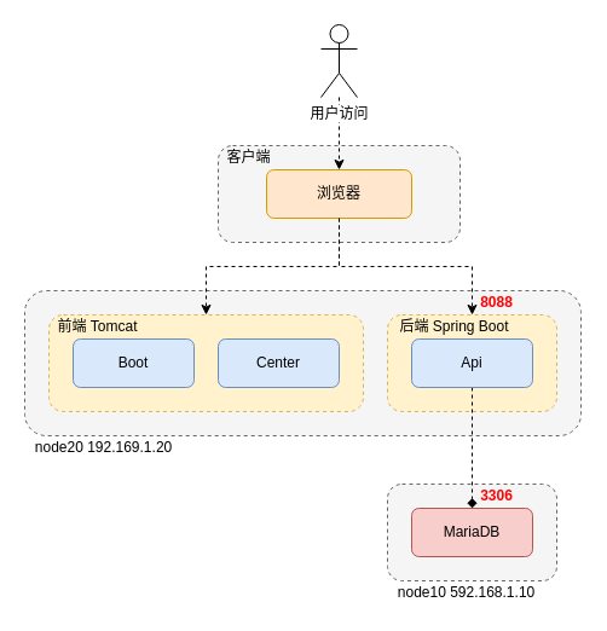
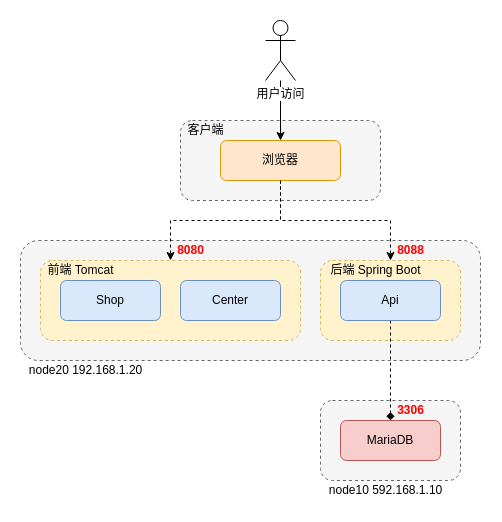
  <mxCell id="0" />
  <mxCell id="1" parent="0" />
  <mxCell id="2" value="" style="rounded=1;whiteSpace=wrap;html=1;labelPosition=left;verticalLabelPosition=middle;align=right;verticalAlign=middle;fillColor=#f5f5f5;strokeColor=#666666;fontColor=#333333;dashed=1;" parent="1" vertex="1"><mxGeometry x="180" y="120" width="200" height="80" as="geometry" /></mxCell>
- <mxCell id="3" style="edgeStyle=orthogonalEdgeStyle;rounded=0;orthogonalLoop=1;jettySize=auto;html=1;entryX=0.5;entryY=0;entryDx=0;entryDy=0;dashed=1;" parent="1" source="4" target="9" edge="1"><mxGeometry relative="1" as="geometry" /></mxCell>
+ <mxCell id="3" style="edgeStyle=orthogonalEdgeStyle;rounded=0;orthogonalLoop=1;jettySize=auto;html=1;entryX=0.5;entryY=0;entryDx=0;entryDy=0;dashed=0;" parent="1" source="4" target="9" edge="1"><mxGeometry relative="1" as="geometry" /></mxCell>
  <mxCell id="4" value="用户访问" style="shape=umlActor;verticalLabelPosition=bottom;labelBackgroundColor=#ffffff;verticalAlign=top;html=1;outlineConnect=0;" parent="1" vertex="1"><mxGeometry x="265" y="20" width="30" height="60" as="geometry" /></mxCell>
  <mxCell id="5" value="" style="rounded=1;whiteSpace=wrap;html=1;fillColor=#f5f5f5;strokeColor=#666666;labelPosition=left;verticalLabelPosition=middle;align=right;verticalAlign=middle;fontColor=#333333;dashed=1;" parent="1" vertex="1"><mxGeometry x="20" y="240" width="460" height="120" as="geometry" /></mxCell>
  <mxCell id="6" value="客户端" style="text;html=1;align=center;verticalAlign=middle;resizable=0;points=[];;autosize=1;" parent="1" vertex="1"><mxGeometry x="180" y="120" width="50" height="20" as="geometry" /></mxCell>
- <mxCell id="7" value="node20 192.169.1.20" style="text;html=1;align=center;verticalAlign=middle;resizable=0;points=[];;autosize=1;" parent="1" vertex="1"><mxGeometry x="20" y="360" width="130" height="20" as="geometry" /></mxCell>
+ <mxCell id="7" value="node20 192.168.1.20" style="text;html=1;align=center;verticalAlign=middle;resizable=0;points=[];;autosize=1;" parent="1" vertex="1"><mxGeometry x="20" y="360" width="130" height="20" as="geometry" /></mxCell>
  <mxCell id="8" style="edgeStyle=orthogonalEdgeStyle;rounded=0;orthogonalLoop=1;jettySize=auto;html=1;dashed=1;" edge="1" parent="1" source="9" target="20"><mxGeometry relative="1" as="geometry" /></mxCell>
  <mxCell id="9" value="浏览器" style="rounded=1;whiteSpace=wrap;html=1;fillColor=#ffe6cc;strokeColor=#d79b00;" parent="1" vertex="1"><mxGeometry x="220" y="140" width="120" height="40" as="geometry" /></mxCell>
  <mxCell id="10" style="rounded=0;orthogonalLoop=1;jettySize=auto;html=1;dashed=1;edgeStyle=orthogonalEdgeStyle;" parent="1" source="9" target="16" edge="1"><mxGeometry relative="1" as="geometry"><mxPoint x="224" y="263" as="targetPoint" /></mxGeometry></mxCell>
+ <mxCell id="11" value="8080" style="text;html=1;align=center;verticalAlign=middle;resizable=0;points=[];;autosize=1;fontColor=#FF0000;fontStyle=1" parent="1" vertex="1"><mxGeometry x="170" y="240" width="40" height="20" as="geometry" /></mxCell>
  <mxCell id="12" value="8088" style="text;html=1;align=center;verticalAlign=middle;resizable=0;points=[];;autosize=1;fontColor=#FF0000;fontStyle=1" parent="1" vertex="1"><mxGeometry x="390" y="240" width="40" height="20" as="geometry" /></mxCell>
  <mxCell id="13" value="" style="rounded=1;whiteSpace=wrap;html=1;fillColor=#f5f5f5;strokeColor=#666666;labelPosition=left;verticalLabelPosition=middle;align=right;verticalAlign=middle;fontColor=#333333;dashed=1;" parent="1" vertex="1"><mxGeometry x="320" y="400" width="140" height="80" as="geometry" /></mxCell>
  <mxCell id="14" value="MariaDB" style="rounded=1;whiteSpace=wrap;html=1;fillColor=#f8cecc;strokeColor=#b85450;" parent="1" vertex="1"><mxGeometry x="340" y="420" width="100" height="40" as="geometry" /></mxCell>
  <mxCell id="15" value="3306" style="text;html=1;align=center;verticalAlign=middle;resizable=0;points=[];;autosize=1;fontColor=#FF0000;fontStyle=1" parent="1" vertex="1"><mxGeometry x="390" y="400" width="40" height="20" as="geometry" /></mxCell>
  <mxCell id="16" value="" style="rounded=1;whiteSpace=wrap;html=1;fillColor=#fff2cc;strokeColor=#d6b656;dashed=1;" parent="1" vertex="1"><mxGeometry x="40" y="260" width="260" height="80" as="geometry" /></mxCell>
- <mxCell id="17" value="Boot" style="rounded=1;whiteSpace=wrap;html=1;fillColor=#dae8fc;strokeColor=#6c8ebf;" parent="1" vertex="1"><mxGeometry x="60" y="280" width="100" height="40" as="geometry" /></mxCell>
+ <mxCell id="17" value="Shop" style="rounded=1;whiteSpace=wrap;html=1;fillColor=#dae8fc;strokeColor=#6c8ebf;" parent="1" vertex="1"><mxGeometry x="60" y="280" width="100" height="40" as="geometry" /></mxCell>
  <mxCell id="18" value="Center" style="rounded=1;whiteSpace=wrap;html=1;fillColor=#dae8fc;strokeColor=#6c8ebf;" parent="1" vertex="1"><mxGeometry x="180" y="280" width="100" height="40" as="geometry" /></mxCell>
  <mxCell id="19" value="前端 Tomcat" style="text;html=1;align=center;verticalAlign=middle;resizable=0;points=[];;autosize=1;" parent="1" vertex="1"><mxGeometry x="40" y="260" width="80" height="20" as="geometry" /></mxCell>
  <mxCell id="20" value="" style="rounded=1;whiteSpace=wrap;html=1;fillColor=#fff2cc;strokeColor=#d6b656;labelPosition=left;verticalLabelPosition=middle;align=right;verticalAlign=middle;dashed=1;" parent="1" vertex="1"><mxGeometry x="320" y="260" width="140" height="80" as="geometry" /></mxCell>
  <mxCell id="21" style="edgeStyle=orthogonalEdgeStyle;rounded=0;orthogonalLoop=1;jettySize=auto;html=1;entryX=0.5;entryY=0;entryDx=0;entryDy=0;dashed=1;endArrow=diamond;" edge="1" parent="1" source="22" target="14"><mxGeometry relative="1" as="geometry" /></mxCell>
  <mxCell id="22" value="Api" style="rounded=1;whiteSpace=wrap;html=1;fillColor=#dae8fc;strokeColor=#6c8ebf;" parent="1" vertex="1"><mxGeometry x="340" y="280" width="100" height="40" as="geometry" /></mxCell>
  <mxCell id="23" value="后端 Spring Boot" style="text;html=1;align=center;verticalAlign=middle;resizable=0;points=[];;autosize=1;fontColor=#000000;" parent="1" vertex="1"><mxGeometry x="320" y="260" width="110" height="20" as="geometry" /></mxCell>
  <mxCell id="24" value="node10 592.168.1.10" style="text;html=1;align=center;verticalAlign=middle;resizable=0;points=[];;autosize=1;" vertex="1" parent="1"><mxGeometry x="320" y="480" width="130" height="20" as="geometry" /></mxCell>
